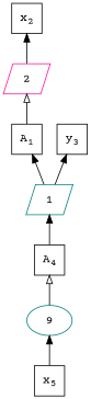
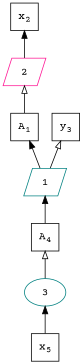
  digraph {
    fontname="Courier Prime"
    rankdir=BT
    node [fontname="Courier Prime" shape=square]
    edge [arrowhead=normal constraint=true fontname="Courier Prime" weight=1]
-   n1 [color=teal label=9 shape=ellipse]
+   n1 [color=teal label=3 shape=ellipse]
    n2 [label=<A<sub>4</sub>>]
    n3 [color=teal label=1 shape=parallelogram]
    n4 [label=<x<sub>5</sub>>]
    n5 [label=<A<sub>1</sub>>]
    n6 [label=<y<sub>3</sub>>]
    n7 [color=deeppink label=2 shape=parallelogram]
    n8 [label=<x<sub>2</sub>>]
    n1 -> n2 [arrowhead=empty]
    n2 -> n3
    n3 -> n5
-   n3 -> n6
+   n3 -> n6 [arrowhead=empty]
    n4 -> n1
    n5 -> n7 [arrowhead=empty]
    n7 -> n8
  }
